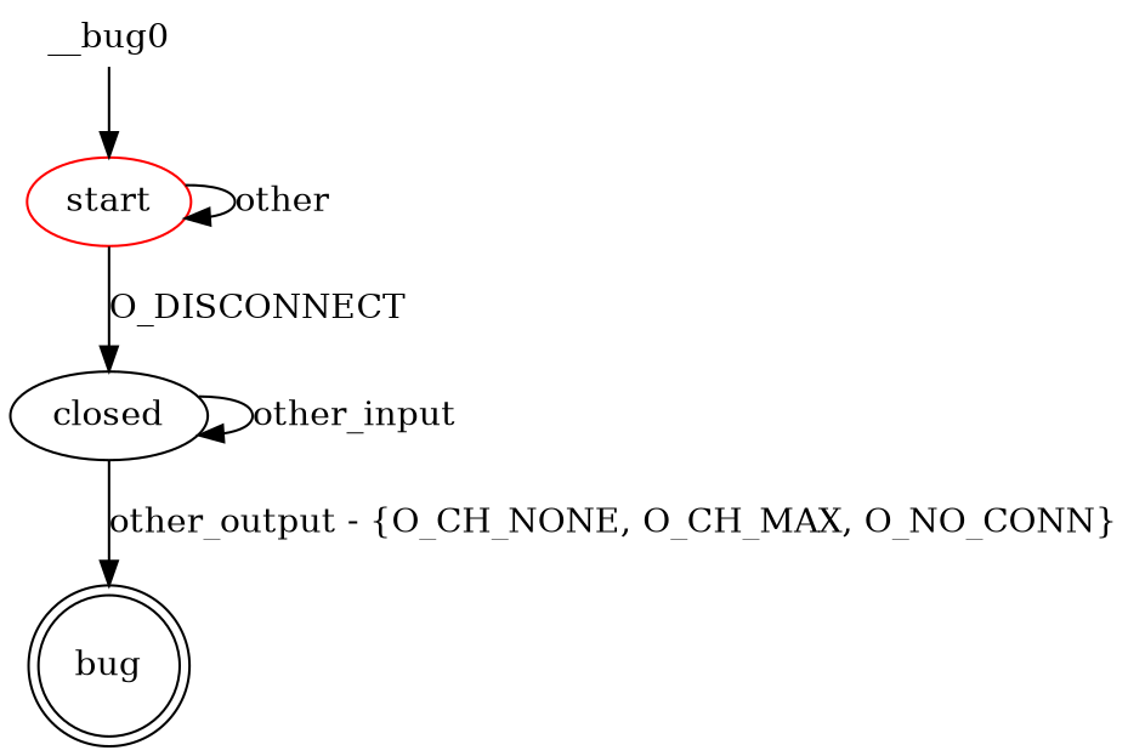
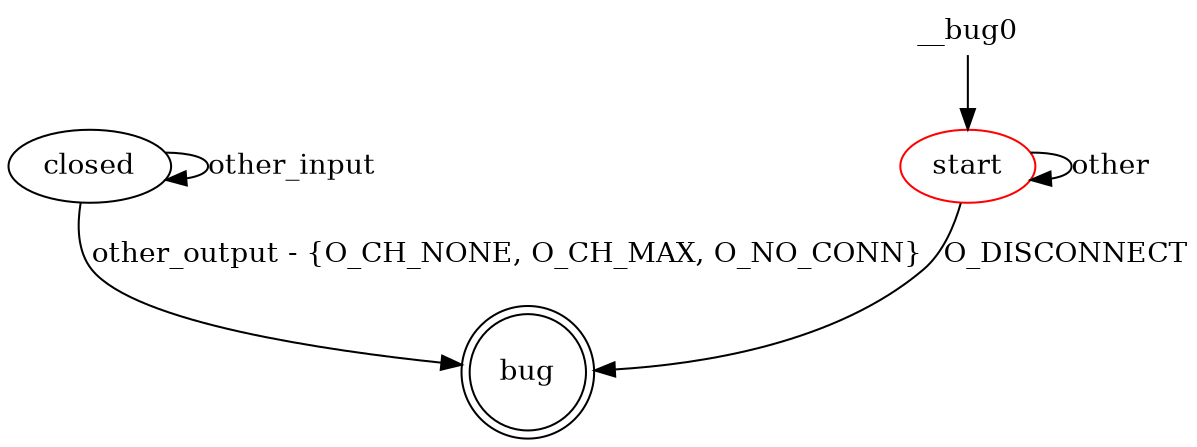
  digraph {
    start [color=red]
    closed
    bug [shape=doublecircle]
    n4 [height=0 label=__bug0 shape=none width=0]
    start -> start [label=other]
-   start -> closed [label=O_DISCONNECT]
+   start -> bug [label=O_DISCONNECT]
    closed -> closed [label=other_input]
    closed -> bug [label="other_output - {O_CH_NONE, O_CH_MAX, O_NO_CONN}"]
    n4 -> start
  }
